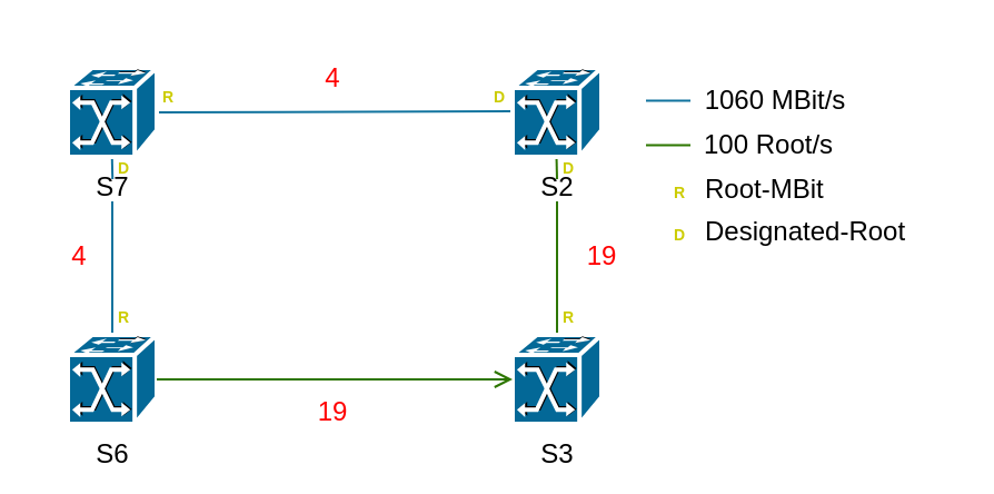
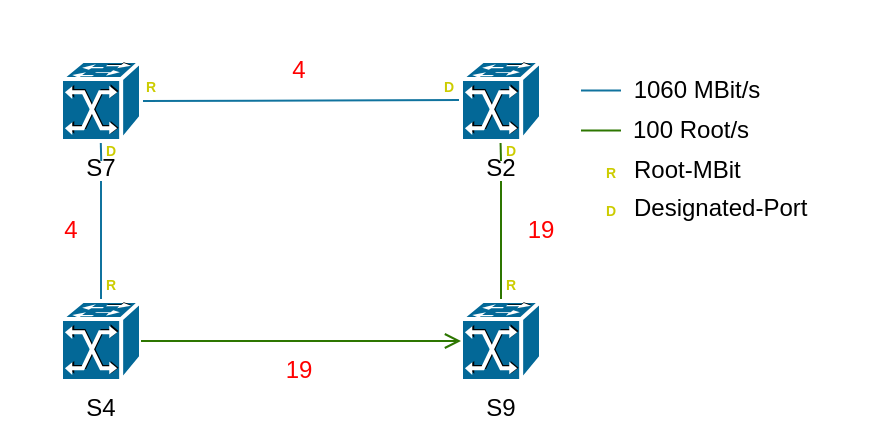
  <mxCell id="0" />
  <mxCell id="1" parent="0" />
  <mxCell id="2" value="" style="endArrow=none;html=1;rounded=0;exitX=1;exitY=0.5;exitDx=0;exitDy=0;exitPerimeter=0;entryX=0;entryY=0.5;entryDx=0;entryDy=0;entryPerimeter=0;fillColor=#b1ddf0;strokeColor=#10739e;" parent="1" source="14" edge="1"><mxGeometry width="50" height="50" relative="1" as="geometry"><mxPoint x="110" y="50" as="sourcePoint" /><mxPoint x="230" y="49.5" as="targetPoint" /></mxGeometry></mxCell>
  <mxCell id="3" value="" style="endArrow=none;html=1;rounded=0;entryX=0.5;entryY=0;entryDx=0;entryDy=0;entryPerimeter=0;fillColor=#60a917;strokeColor=#2D7600;" parent="1" target="12" edge="1"><mxGeometry width="50" height="50" relative="1" as="geometry"><mxPoint x="250" y="90" as="sourcePoint" /><mxPoint x="250" y="110" as="targetPoint" /></mxGeometry></mxCell>
  <mxCell id="4" value="" style="endArrow=none;html=1;rounded=0;fillColor=#60a917;strokeColor=#2D7600;" parent="1" edge="1"><mxGeometry width="50" height="50" relative="1" as="geometry"><mxPoint x="249.76" y="70" as="sourcePoint" /><mxPoint x="250" y="80" as="targetPoint" /></mxGeometry></mxCell>
  <mxCell id="5" value="" style="endArrow=none;html=1;rounded=0;fillColor=#b1ddf0;strokeColor=#10739e;" parent="1" edge="1"><mxGeometry width="50" height="50" relative="1" as="geometry"><mxPoint x="49.88" y="70" as="sourcePoint" /><mxPoint x="50.12" y="80" as="targetPoint" /></mxGeometry></mxCell>
  <mxCell id="6" value="" style="endArrow=none;html=1;rounded=0;exitX=1;exitY=0.5;exitDx=0;exitDy=0;exitPerimeter=0;fillColor=#b1ddf0;strokeColor=#10739e;" parent="1" edge="1"><mxGeometry width="50" height="50" relative="1" as="geometry"><mxPoint x="290" y="44.76" as="sourcePoint" /><mxPoint x="310" y="44.76" as="targetPoint" /></mxGeometry></mxCell>
  <mxCell id="7" value="" style="endArrow=none;html=1;rounded=0;fontColor=#FFFFFF;fillColor=#60a917;strokeColor=#2D7600;" parent="1" edge="1"><mxGeometry width="50" height="50" relative="1" as="geometry"><mxPoint x="290" y="64.76" as="sourcePoint" /><mxPoint x="310" y="64.76" as="targetPoint" /></mxGeometry></mxCell>
  <mxCell id="8" value="1060 MBit/s" style="text;html=1;align=center;verticalAlign=middle;resizable=0;points=[];autosize=1;strokeColor=none;fillColor=none;" parent="1" vertex="1"><mxGeometry x="303" y="30" width="90" height="30" as="geometry" /></mxCell>
  <mxCell id="9" value="100&lt;span style=&quot;background-color: transparent; color: light-dark(rgb(0, 0, 0), rgb(255, 255, 255));&quot;&gt;&amp;nbsp;Root/s&lt;/span&gt;" style="text;html=1;align=center;verticalAlign=middle;resizable=0;points=[];autosize=1;strokeColor=none;fillColor=none;" parent="1" vertex="1"><mxGeometry x="305" y="50" width="80" height="30" as="geometry" /></mxCell>
  <mxCell id="10" value="" style="endArrow=none;html=1;rounded=0;entryX=0.5;entryY=0;entryDx=0;entryDy=0;entryPerimeter=0;fillColor=#b1ddf0;strokeColor=#10739e;" parent="1" target="13" edge="1"><mxGeometry width="50" height="50" relative="1" as="geometry"><mxPoint x="50" y="90" as="sourcePoint" /><mxPoint x="50" y="122" as="targetPoint" /></mxGeometry></mxCell>
  <mxCell id="11" value="S2" style="shape=mxgraph.cisco.switches.atm_fast_gigabit_etherswitch;sketch=0;html=1;pointerEvents=1;dashed=0;fillColor=#036897;strokeColor=#ffffff;strokeWidth=2;verticalLabelPosition=bottom;verticalAlign=top;align=center;outlineConnect=0;" parent="1" vertex="1"><mxGeometry x="230" y="30" width="40" height="40" as="geometry" /></mxCell>
- <mxCell id="12" value="S3" style="shape=mxgraph.cisco.switches.atm_fast_gigabit_etherswitch;sketch=0;html=1;pointerEvents=1;dashed=0;fillColor=#036897;strokeColor=#ffffff;strokeWidth=2;verticalLabelPosition=bottom;verticalAlign=top;align=center;outlineConnect=0;" parent="1" vertex="1"><mxGeometry x="230" y="150" width="40" height="40" as="geometry" /></mxCell>
- <mxCell id="13" value="S6" style="shape=mxgraph.cisco.switches.atm_fast_gigabit_etherswitch;sketch=0;html=1;pointerEvents=1;dashed=0;fillColor=#036897;strokeColor=#ffffff;strokeWidth=2;verticalLabelPosition=bottom;verticalAlign=top;align=center;outlineConnect=0;" parent="1" vertex="1"><mxGeometry x="30" y="150" width="40" height="40" as="geometry" /></mxCell>
+ <mxCell id="12" value="S9" style="shape=mxgraph.cisco.switches.atm_fast_gigabit_etherswitch;sketch=0;html=1;pointerEvents=1;dashed=0;fillColor=#036897;strokeColor=#ffffff;strokeWidth=2;verticalLabelPosition=bottom;verticalAlign=top;align=center;outlineConnect=0;" parent="1" vertex="1"><mxGeometry x="230" y="150" width="40" height="40" as="geometry" /></mxCell>
+ <mxCell id="13" value="S4" style="shape=mxgraph.cisco.switches.atm_fast_gigabit_etherswitch;sketch=0;html=1;pointerEvents=1;dashed=0;fillColor=#036897;strokeColor=#ffffff;strokeWidth=2;verticalLabelPosition=bottom;verticalAlign=top;align=center;outlineConnect=0;" parent="1" vertex="1"><mxGeometry x="30" y="150" width="40" height="40" as="geometry" /></mxCell>
  <mxCell id="14" value="S7" style="shape=mxgraph.cisco.switches.atm_fast_gigabit_etherswitch;sketch=0;html=1;pointerEvents=1;dashed=0;fillColor=#036897;strokeColor=#ffffff;strokeWidth=2;verticalLabelPosition=bottom;verticalAlign=top;align=center;outlineConnect=0;" parent="1" vertex="1"><mxGeometry x="30" y="30" width="40" height="40" as="geometry" /></mxCell>
  <mxCell id="15" value="&lt;font style=&quot;color: rgb(255, 0, 0);&quot;&gt;4&lt;/font&gt;" style="text;html=1;align=center;verticalAlign=middle;resizable=0;points=[];autosize=1;strokeColor=none;fillColor=none;" parent="1" vertex="1"><mxGeometry x="134" y="20" width="30" height="30" as="geometry" /></mxCell>
  <mxCell id="16" value="&lt;font style=&quot;color: rgb(255, 0, 0);&quot;&gt;19&lt;/font&gt;" style="text;html=1;align=center;verticalAlign=middle;resizable=0;points=[];autosize=1;strokeColor=none;fillColor=none;" parent="1" vertex="1"><mxGeometry x="250" y="100" width="40" height="30" as="geometry" /></mxCell>
  <mxCell id="17" value="&lt;font style=&quot;color: rgb(255, 0, 0);&quot;&gt;4&lt;/font&gt;" style="text;html=1;align=center;verticalAlign=middle;resizable=0;points=[];autosize=1;strokeColor=none;fillColor=none;" parent="1" vertex="1"><mxGeometry x="20" y="100" width="30" height="30" as="geometry" /></mxCell>
  <mxCell id="18" value="&lt;font style=&quot;color: rgb(255, 0, 0);&quot;&gt;19&lt;/font&gt;" style="text;html=1;align=center;verticalAlign=middle;resizable=0;points=[];autosize=1;strokeColor=none;fillColor=none;" parent="1" vertex="1"><mxGeometry x="129" y="170" width="40" height="30" as="geometry" /></mxCell>
  <mxCell id="19" value="&lt;b&gt;&lt;font style=&quot;font-size: 7px; color: rgb(204, 204, 0);&quot;&gt;R&lt;/font&gt;&lt;/b&gt;" style="text;html=1;align=center;verticalAlign=middle;resizable=0;points=[];autosize=1;strokeColor=none;fillColor=none;" parent="1" vertex="1"><mxGeometry x="240" y="126" width="30" height="30" as="geometry" /></mxCell>
  <mxCell id="20" value="&lt;b&gt;&lt;font style=&quot;font-size: 7px; color: rgb(204, 204, 0);&quot;&gt;R&lt;/font&gt;&lt;/b&gt;" style="text;html=1;align=center;verticalAlign=middle;resizable=0;points=[];autosize=1;strokeColor=none;fillColor=none;" parent="1" vertex="1"><mxGeometry x="60" y="27" width="30" height="30" as="geometry" /></mxCell>
  <mxCell id="21" value="&lt;b&gt;&lt;font style=&quot;font-size: 7px; color: rgb(204, 204, 0);&quot;&gt;R&lt;/font&gt;&lt;/b&gt;" style="text;html=1;align=center;verticalAlign=middle;resizable=0;points=[];autosize=1;strokeColor=none;fillColor=none;" parent="1" vertex="1"><mxGeometry x="40" y="126" width="30" height="30" as="geometry" /></mxCell>
  <mxCell id="22" value="&lt;b&gt;&lt;font style=&quot;font-size: 7px; color: rgb(204, 204, 0);&quot;&gt;D&lt;/font&gt;&lt;/b&gt;" style="text;html=1;align=center;verticalAlign=middle;resizable=0;points=[];autosize=1;strokeColor=none;fillColor=none;" parent="1" vertex="1"><mxGeometry x="240" y="59" width="30" height="30" as="geometry" /></mxCell>
  <mxCell id="23" value="&lt;b&gt;&lt;font style=&quot;font-size: 7px; color: rgb(204, 204, 0);&quot;&gt;D&lt;/font&gt;&lt;/b&gt;" style="text;html=1;align=center;verticalAlign=middle;resizable=0;points=[];autosize=1;strokeColor=none;fillColor=none;" parent="1" vertex="1"><mxGeometry x="209" y="27" width="30" height="30" as="geometry" /></mxCell>
  <mxCell id="24" value="&lt;b&gt;&lt;font style=&quot;font-size: 7px; color: rgb(204, 204, 0);&quot;&gt;D&lt;/font&gt;&lt;/b&gt;" style="text;html=1;align=center;verticalAlign=middle;resizable=0;points=[];autosize=1;strokeColor=none;fillColor=none;" parent="1" vertex="1"><mxGeometry x="40" y="59" width="30" height="30" as="geometry" /></mxCell>
  <mxCell id="25" value="" style="endArrow=open;html=1;rounded=0;exitX=1;exitY=0.5;exitDx=0;exitDy=0;exitPerimeter=0;entryX=0;entryY=0.5;entryDx=0;entryDy=0;entryPerimeter=0;fontColor=#FFFFFF;fillColor=#60a917;strokeColor=#2D7600;" parent="1" source="13" target="12" edge="1"><mxGeometry width="50" height="50" relative="1" as="geometry"><mxPoint x="70" y="170" as="sourcePoint" /><mxPoint x="215" y="170" as="targetPoint" /></mxGeometry></mxCell>
  <mxCell id="26" value="&lt;b&gt;&lt;font style=&quot;font-size: 7px; color: rgb(204, 204, 0);&quot;&gt;R&lt;/font&gt;&lt;/b&gt;" style="text;html=1;align=center;verticalAlign=middle;resizable=0;points=[];autosize=1;strokeColor=none;fillColor=none;" parent="1" vertex="1"><mxGeometry x="290" y="70" width="30" height="30" as="geometry" /></mxCell>
  <mxCell id="27" value="&lt;b&gt;&lt;font style=&quot;font-size: 7px; color: rgb(204, 204, 0);&quot;&gt;D&lt;/font&gt;&lt;/b&gt;" style="text;html=1;align=center;verticalAlign=middle;resizable=0;points=[];autosize=1;strokeColor=none;fillColor=none;" parent="1" vertex="1"><mxGeometry x="290" y="89" width="30" height="30" as="geometry" /></mxCell>
  <mxCell id="28" value="Root-MBit" style="text;html=1;align=left;verticalAlign=middle;resizable=0;points=[];autosize=1;strokeColor=none;fillColor=none;" parent="1" vertex="1"><mxGeometry x="315" y="70" width="70" height="30" as="geometry" /></mxCell>
- <mxCell id="29" value="Designated-Root" style="text;html=1;align=left;verticalAlign=middle;resizable=0;points=[];autosize=1;strokeColor=none;fillColor=none;" parent="1" vertex="1"><mxGeometry x="315" y="89" width="110" height="30" as="geometry" /></mxCell>
+ <mxCell id="29" value="Designated-Port" style="text;html=1;align=left;verticalAlign=middle;resizable=0;points=[];autosize=1;strokeColor=none;fillColor=none;" parent="1" vertex="1"><mxGeometry x="315" y="89" width="110" height="30" as="geometry" /></mxCell>
